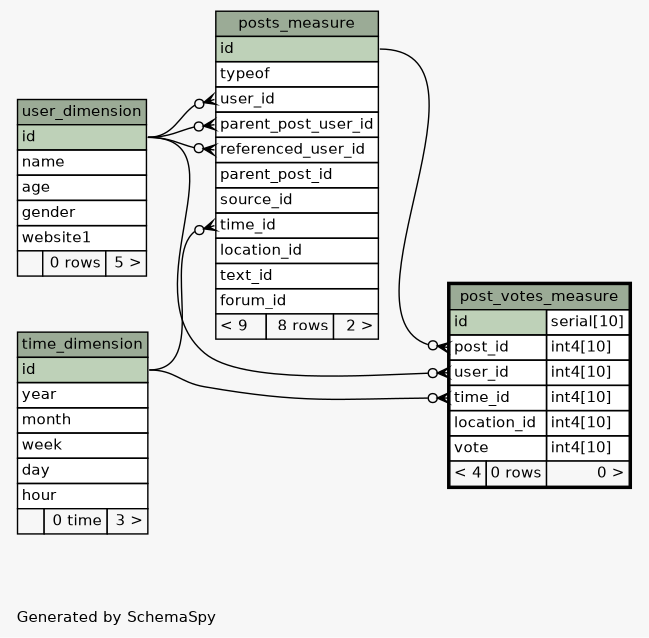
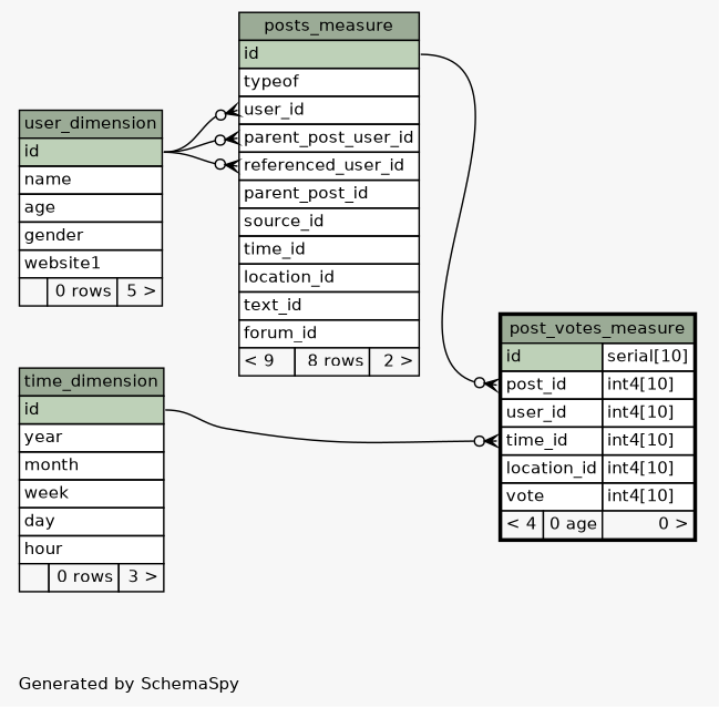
  digraph {
    bgcolor="#f7f7f7"
    fontname=Helvetica
    fontsize=11
    label="\nGenerated by SchemaSpy"
    labeljust=l
    nodesep=0.18
    rankdir=RL
    ranksep=0.46
    node [fontname=Helvetica fontsize=11 shape=plaintext]
    edge [arrowhead=none arrowsize=0.8 arrowtail=crowodot dir=back headport="id:e" tailport="time_id:w"]
-   n1 [label=<     <TABLE BORDER="2" CELLBORDER="1" CELLSPACING="0" BGCOLOR="#ffffff">       <TR><TD COLSPAN="3" BGCOLOR="#9bab96" ALIGN="CENTER">post_votes_measure</TD></TR>       <TR><TD PORT="id" COLSPAN="2" BGCOLOR="#bed1b8" ALIGN="LEFT">id</TD><TD PORT="id.type" ALIGN="LEFT">serial[10]</TD></TR>       <TR><TD PORT="post_id" COLSPAN="2" ALIGN="LEFT">post_id</TD><TD PORT="post_id.type" ALIGN="LEFT">int4[10]</TD></TR>       <TR><TD PORT="user_id" COLSPAN="2" ALIGN="LEFT">user_id</TD><TD PORT="user_id.type" ALIGN="LEFT">int4[10]</TD></TR>       <TR><TD PORT="time_id" COLSPAN="2" ALIGN="LEFT">time_id</TD><TD PORT="time_id.type" ALIGN="LEFT">int4[10]</TD></TR>       <TR><TD PORT="location_id" COLSPAN="2" ALIGN="LEFT">location_id</TD><TD PORT="location_id.type" ALIGN="LEFT">int4[10]</TD></TR>       <TR><TD PORT="vote" COLSPAN="2" ALIGN="LEFT">vote</TD><TD PORT="vote.type" ALIGN="LEFT">int4[10]</TD></TR>       <TR><TD ALIGN="LEFT" BGCOLOR="#f7f7f7">&lt; 4</TD><TD ALIGN="RIGHT" BGCOLOR="#f7f7f7">0 rows</TD><TD ALIGN="RIGHT" BGCOLOR="#f7f7f7">0 &gt;</TD></TR>     </TABLE>>]
+   n1 [label=<     <TABLE BORDER="2" CELLBORDER="1" CELLSPACING="0" BGCOLOR="#ffffff">       <TR><TD COLSPAN="3" BGCOLOR="#9bab96" ALIGN="CENTER">post_votes_measure</TD></TR>       <TR><TD PORT="id" COLSPAN="2" BGCOLOR="#bed1b8" ALIGN="LEFT">id</TD><TD PORT="id.type" ALIGN="LEFT">serial[10]</TD></TR>       <TR><TD PORT="post_id" COLSPAN="2" ALIGN="LEFT">post_id</TD><TD PORT="post_id.type" ALIGN="LEFT">int4[10]</TD></TR>       <TR><TD PORT="user_id" COLSPAN="2" ALIGN="LEFT">user_id</TD><TD PORT="user_id.type" ALIGN="LEFT">int4[10]</TD></TR>       <TR><TD PORT="time_id" COLSPAN="2" ALIGN="LEFT">time_id</TD><TD PORT="time_id.type" ALIGN="LEFT">int4[10]</TD></TR>       <TR><TD PORT="location_id" COLSPAN="2" ALIGN="LEFT">location_id</TD><TD PORT="location_id.type" ALIGN="LEFT">int4[10]</TD></TR>       <TR><TD PORT="vote" COLSPAN="2" ALIGN="LEFT">vote</TD><TD PORT="vote.type" ALIGN="LEFT">int4[10]</TD></TR>       <TR><TD ALIGN="LEFT" BGCOLOR="#f7f7f7">&lt; 4</TD><TD ALIGN="RIGHT" BGCOLOR="#f7f7f7">0 age</TD><TD ALIGN="RIGHT" BGCOLOR="#f7f7f7">0 &gt;</TD></TR>     </TABLE>>]
    n2 [label=<     <TABLE BORDER="0" CELLBORDER="1" CELLSPACING="0" BGCOLOR="#ffffff">       <TR><TD COLSPAN="3" BGCOLOR="#9bab96" ALIGN="CENTER">posts_measure</TD></TR>       <TR><TD PORT="id" COLSPAN="3" BGCOLOR="#bed1b8" ALIGN="LEFT">id</TD></TR>       <TR><TD PORT="typeof" COLSPAN="3" ALIGN="LEFT">typeof</TD></TR>       <TR><TD PORT="user_id" COLSPAN="3" ALIGN="LEFT">user_id</TD></TR>       <TR><TD PORT="parent_post_user_id" COLSPAN="3" ALIGN="LEFT">parent_post_user_id</TD></TR>       <TR><TD PORT="referenced_user_id" COLSPAN="3" ALIGN="LEFT">referenced_user_id</TD></TR>       <TR><TD PORT="parent_post_id" COLSPAN="3" ALIGN="LEFT">parent_post_id</TD></TR>       <TR><TD PORT="source_id" COLSPAN="3" ALIGN="LEFT">source_id</TD></TR>       <TR><TD PORT="time_id" COLSPAN="3" ALIGN="LEFT">time_id</TD></TR>       <TR><TD PORT="location_id" COLSPAN="3" ALIGN="LEFT">location_id</TD></TR>       <TR><TD PORT="text_id" COLSPAN="3" ALIGN="LEFT">text_id</TD></TR>       <TR><TD PORT="forum_id" COLSPAN="3" ALIGN="LEFT">forum_id</TD></TR>       <TR><TD ALIGN="LEFT" BGCOLOR="#f7f7f7">&lt; 9</TD><TD ALIGN="RIGHT" BGCOLOR="#f7f7f7">8 rows</TD><TD ALIGN="RIGHT" BGCOLOR="#f7f7f7">2 &gt;</TD></TR>     </TABLE>>]
-   n3 [label=<     <TABLE BORDER="0" CELLBORDER="1" CELLSPACING="0" BGCOLOR="#ffffff">       <TR><TD COLSPAN="3" BGCOLOR="#9bab96" ALIGN="CENTER">time_dimension</TD></TR>       <TR><TD PORT="id" COLSPAN="3" BGCOLOR="#bed1b8" ALIGN="LEFT">id</TD></TR>       <TR><TD PORT="year" COLSPAN="3" ALIGN="LEFT">year</TD></TR>       <TR><TD PORT="month" COLSPAN="3" ALIGN="LEFT">month</TD></TR>       <TR><TD PORT="week" COLSPAN="3" ALIGN="LEFT">week</TD></TR>       <TR><TD PORT="day" COLSPAN="3" ALIGN="LEFT">day</TD></TR>       <TR><TD PORT="hour" COLSPAN="3" ALIGN="LEFT">hour</TD></TR>       <TR><TD ALIGN="LEFT" BGCOLOR="#f7f7f7">  </TD><TD ALIGN="RIGHT" BGCOLOR="#f7f7f7">0 time</TD><TD ALIGN="RIGHT" BGCOLOR="#f7f7f7">3 &gt;</TD></TR>     </TABLE>>]
+   n3 [label=<     <TABLE BORDER="0" CELLBORDER="1" CELLSPACING="0" BGCOLOR="#ffffff">       <TR><TD COLSPAN="3" BGCOLOR="#9bab96" ALIGN="CENTER">time_dimension</TD></TR>       <TR><TD PORT="id" COLSPAN="3" BGCOLOR="#bed1b8" ALIGN="LEFT">id</TD></TR>       <TR><TD PORT="year" COLSPAN="3" ALIGN="LEFT">year</TD></TR>       <TR><TD PORT="month" COLSPAN="3" ALIGN="LEFT">month</TD></TR>       <TR><TD PORT="week" COLSPAN="3" ALIGN="LEFT">week</TD></TR>       <TR><TD PORT="day" COLSPAN="3" ALIGN="LEFT">day</TD></TR>       <TR><TD PORT="hour" COLSPAN="3" ALIGN="LEFT">hour</TD></TR>       <TR><TD ALIGN="LEFT" BGCOLOR="#f7f7f7">  </TD><TD ALIGN="RIGHT" BGCOLOR="#f7f7f7">0 rows</TD><TD ALIGN="RIGHT" BGCOLOR="#f7f7f7">3 &gt;</TD></TR>     </TABLE>>]
    n4 [label=<     <TABLE BORDER="0" CELLBORDER="1" CELLSPACING="0" BGCOLOR="#ffffff">       <TR><TD COLSPAN="3" BGCOLOR="#9bab96" ALIGN="CENTER">user_dimension</TD></TR>       <TR><TD PORT="id" COLSPAN="3" BGCOLOR="#bed1b8" ALIGN="LEFT">id</TD></TR>       <TR><TD PORT="name" COLSPAN="3" ALIGN="LEFT">name</TD></TR>       <TR><TD PORT="age" COLSPAN="3" ALIGN="LEFT">age</TD></TR>       <TR><TD PORT="gender" COLSPAN="3" ALIGN="LEFT">gender</TD></TR>       <TR><TD PORT="website1" COLSPAN="3" ALIGN="LEFT">website1</TD></TR>       <TR><TD ALIGN="LEFT" BGCOLOR="#f7f7f7">  </TD><TD ALIGN="RIGHT" BGCOLOR="#f7f7f7">0 rows</TD><TD ALIGN="RIGHT" BGCOLOR="#f7f7f7">5 &gt;</TD></TR>     </TABLE>>]
    n1 -> n2 [tailport="post_id:w"]
    n1 -> n3
-   n1 -> n4 [tailport="user_id:w"]
-   n2 -> n3
    n2 -> n4 [tailport="parent_post_user_id:w"]
    n2 -> n4 [tailport="referenced_user_id:w"]
    n2 -> n4 [tailport="user_id:w"]
  }
